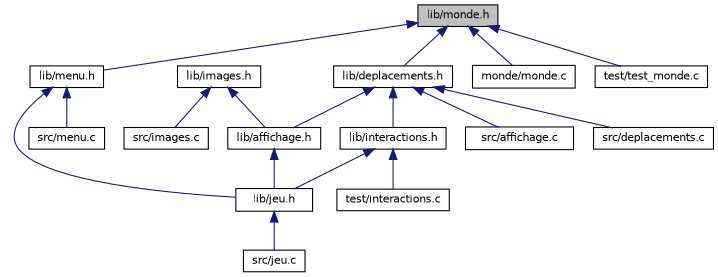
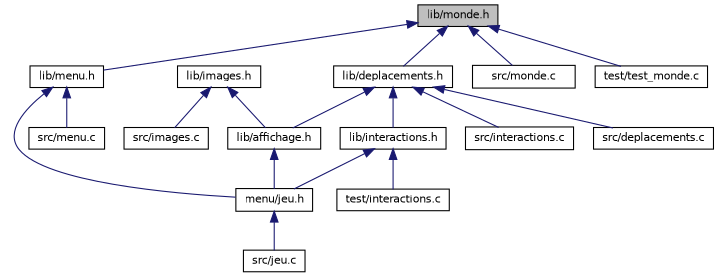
  digraph {
    node [color=black fillcolor=white fontname=Helvetica fontsize=10 shape=record style=filled]
    edge [color=midnightblue dir=back fontname=Helvetica fontsize=10 labelfontname=Helvetica labelfontsize=10 style=solid]
    n1 [fillcolor=grey75 fontcolor=black height=0.2 label="lib/monde.h" width=0.4]
    n2 [height=0.2 label="lib/deplacements.h" width=0.4]
    n3 [height=0.2 label="lib/menu.h" width=0.4]
-   n4 [height=0.2 label="monde/monde.c" width=0.4]
+   n4 [height=0.2 label="src/monde.c" width=0.4]
    n5 [height=0.2 label="test/test_monde.c" width=0.4]
    n6 [height=0.2 label="lib/images.h" width=0.4]
    n7 [height=0.2 label="lib/affichage.h" width=0.4]
    n8 [height=0.2 label="src/images.c" width=0.4]
-   n9 [height=0.2 label="src/affichage.c" width=0.4]
+   n9 [height=0.2 label="src/interactions.c" width=0.4]
    n10 [height=0.2 label="src/deplacements.c" width=0.4]
    n11 [height=0.2 label="lib/interactions.h" width=0.4]
-   n12 [height=0.2 label="lib/jeu.h" width=0.4]
+   n12 [height=0.2 label="menu/jeu.h" width=0.4]
    n13 [height=0.2 label="src/menu.c" width=0.4]
    n14 [height=0.2 label="src/jeu.c" width=0.4]
    n15 [height=0.2 label="test/interactions.c" width=0.4]
    n1 -> n2
    n1 -> n3
    n1 -> n4
    n1 -> n5
    n2 -> n7
    n2 -> n9
    n2 -> n10
    n2 -> n11
    n3 -> n12
    n3 -> n13
    n6 -> n7
    n6 -> n8
    n7 -> n12
    n11 -> n12
    n11 -> n15
    n12 -> n14
  }
